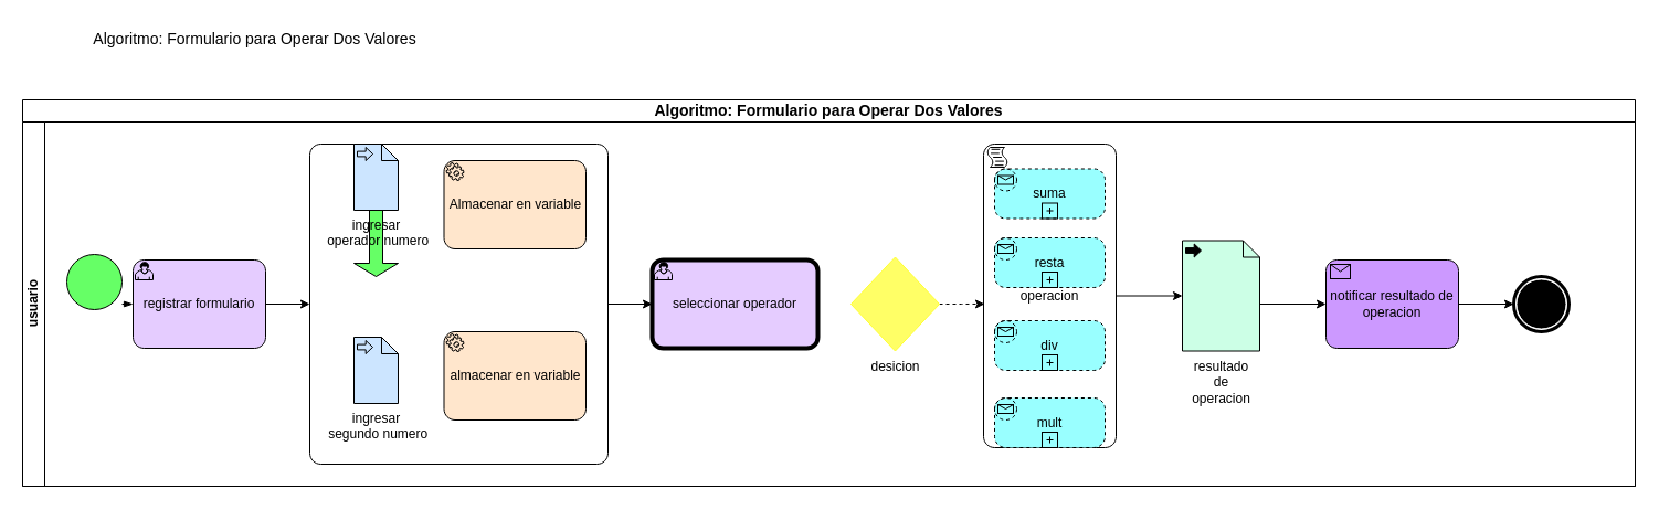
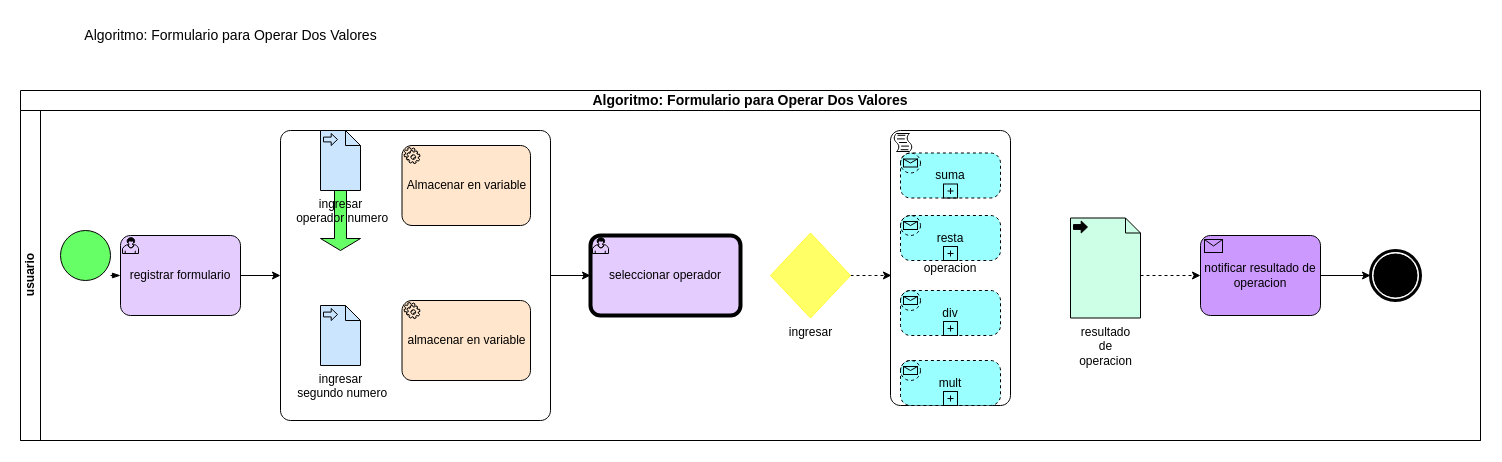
  <mxCell id="0" />
  <mxCell id="1" parent="0" />
  <mxCell id="2" value="&lt;font style=&quot;font-size: 14px;&quot;&gt;Algoritmo: Formulario para Operar Dos Valores&lt;/font&gt;" style="text;html=1;align=center;verticalAlign=middle;resizable=0;points=[];autosize=1;strokeColor=none;fillColor=none;" parent="1" vertex="1"><mxGeometry x="75" y="20" width="310" height="30" as="geometry" /></mxCell>
  <mxCell id="3" value="&lt;font style=&quot;font-size: 14px;&quot;&gt;Algoritmo: Formulario para Operar Dos Valores&lt;/font&gt;" style="swimlane;html=1;childLayout=stackLayout;resizeParent=1;resizeParentMax=0;horizontal=1;startSize=20;horizontalStack=0;whiteSpace=wrap;" parent="1" vertex="1"><mxGeometry x="20" y="90" width="1460" height="350" as="geometry" /></mxCell>
  <mxCell id="4" value="usuario" style="swimlane;html=1;startSize=20;horizontal=0;" parent="3" vertex="1"><mxGeometry y="20" width="1460" height="330" as="geometry" /></mxCell>
  <mxCell id="5" value="" style="points=[[0.145,0.145,0],[0.5,0,0],[0.855,0.145,0],[1,0.5,0],[0.855,0.855,0],[0.5,1,0],[0.145,0.855,0],[0,0.5,0]];shape=mxgraph.bpmn.event;html=1;verticalLabelPosition=bottom;labelBackgroundColor=#ffffff;verticalAlign=top;align=center;perimeter=ellipsePerimeter;outlineConnect=0;aspect=fixed;outline=standard;symbol=general;fillColor=#66FF66;" parent="4" vertex="1"><mxGeometry x="40" y="120" width="50" height="50" as="geometry" /></mxCell>
  <mxCell id="6" style="edgeStyle=orthogonalEdgeStyle;rounded=0;orthogonalLoop=1;jettySize=auto;html=1;exitX=1;exitY=0.5;exitDx=0;exitDy=0;exitPerimeter=0;entryX=0;entryY=0.5;entryDx=0;entryDy=0;entryPerimeter=0;" edge="1" parent="4" source="7" target="10"><mxGeometry relative="1" as="geometry" /></mxCell>
  <mxCell id="7" value="registrar formulario" style="points=[[0.25,0,0],[0.5,0,0],[0.75,0,0],[1,0.25,0],[1,0.5,0],[1,0.75,0],[0.75,1,0],[0.5,1,0],[0.25,1,0],[0,0.75,0],[0,0.5,0],[0,0.25,0]];shape=mxgraph.bpmn.task;whiteSpace=wrap;rectStyle=rounded;size=10;html=1;container=1;expand=0;collapsible=0;taskMarker=user;fillColor=#E5CCFF;" parent="4" vertex="1"><mxGeometry x="100" y="125" width="120" height="80" as="geometry" /></mxCell>
  <mxCell id="8" value="" style="edgeStyle=elbowEdgeStyle;fontSize=12;html=1;endArrow=blockThin;endFill=1;rounded=0;exitX=1;exitY=0.5;exitDx=0;exitDy=0;exitPerimeter=0;entryX=0;entryY=0.5;entryDx=0;entryDy=0;entryPerimeter=0;" parent="4" target="7" edge="1"><mxGeometry width="160" relative="1" as="geometry"><mxPoint x="90" y="165" as="sourcePoint" /><mxPoint x="120" y="230" as="targetPoint" /></mxGeometry></mxCell>
  <mxCell id="9" style="edgeStyle=orthogonalEdgeStyle;rounded=0;orthogonalLoop=1;jettySize=auto;html=1;" edge="1" parent="4" source="10" target="27"><mxGeometry relative="1" as="geometry" /></mxCell>
  <mxCell id="10" value="" style="points=[[0.25,0,0],[0.5,0,0],[0.75,0,0],[1,0.25,0],[1,0.5,0],[1,0.75,0],[0.75,1,0],[0.5,1,0],[0.25,1,0],[0,0.75,0],[0,0.5,0],[0,0.25,0]];shape=mxgraph.bpmn.task;whiteSpace=wrap;rectStyle=rounded;size=10;html=1;container=1;expand=0;collapsible=0;taskMarker=abstract;" parent="4" vertex="1"><mxGeometry x="260" y="20" width="270" height="290" as="geometry" /></mxCell>
  <mxCell id="11" value="Almacenar en variable" style="points=[[0.25,0,0],[0.5,0,0],[0.75,0,0],[1,0.25,0],[1,0.5,0],[1,0.75,0],[0.75,1,0],[0.5,1,0],[0.25,1,0],[0,0.75,0],[0,0.5,0],[0,0.25,0]];shape=mxgraph.bpmn.task;whiteSpace=wrap;rectStyle=rounded;size=10;html=1;container=1;expand=0;collapsible=0;taskMarker=service;fillColor=#FFE6CC;" vertex="1" parent="10"><mxGeometry x="121.5" y="15" width="128.5" height="80" as="geometry" /></mxCell>
  <mxCell id="12" value="almacenar en variable" style="points=[[0.25,0,0],[0.5,0,0],[0.75,0,0],[1,0.25,0],[1,0.5,0],[1,0.75,0],[0.75,1,0],[0.5,1,0],[0.25,1,0],[0,0.75,0],[0,0.5,0],[0,0.25,0]];shape=mxgraph.bpmn.task;whiteSpace=wrap;rectStyle=rounded;size=10;html=1;container=1;expand=0;collapsible=0;taskMarker=service;fillColor=#FFE6CC;" vertex="1" parent="10"><mxGeometry x="121.5" y="170" width="128.5" height="80" as="geometry" /></mxCell>
  <mxCell id="13" value="" style="shape=singleArrow;direction=south;whiteSpace=wrap;html=1;fillColor=#66FF66;" vertex="1" parent="4"><mxGeometry x="300" y="80" width="40" height="60" as="geometry" /></mxCell>
  <mxCell id="14" value="&lt;div&gt;ingresar&lt;/div&gt;&lt;div&gt;&amp;nbsp;operador numero&lt;/div&gt;" style="shape=mxgraph.bpmn.data;labelPosition=center;verticalLabelPosition=bottom;align=center;verticalAlign=top;size=15;html=1;bpmnTransferType=input;fillColor=#CCE5FF;" parent="4" vertex="1"><mxGeometry x="300" y="20" width="40" height="60" as="geometry" /></mxCell>
- <mxCell id="15" style="edgeStyle=orthogonalEdgeStyle;rounded=0;orthogonalLoop=1;jettySize=auto;html=1;exitX=0;exitY=0;exitDx=70;exitDy=57.5;exitPerimeter=0;entryX=0;entryY=0.5;entryDx=0;entryDy=0;entryPerimeter=0;" edge="1" parent="4" source="16" target="18"><mxGeometry relative="1" as="geometry" /></mxCell>
+ <mxCell id="15" style="edgeStyle=orthogonalEdgeStyle;rounded=0;orthogonalLoop=1;jettySize=auto;html=1;exitX=0;exitY=0;exitDx=70;exitDy=57.5;exitPerimeter=0;entryX=0;entryY=0.5;entryDx=0;entryDy=0;entryPerimeter=0;dashed=1;" edge="1" parent="4" source="16" target="18"><mxGeometry relative="1" as="geometry" /></mxCell>
  <mxCell id="16" value="&lt;div&gt;resultado&lt;/div&gt;&lt;div&gt;de&lt;/div&gt;&lt;div&gt;operacion&lt;br&gt;&lt;/div&gt;" style="shape=mxgraph.bpmn.data;labelPosition=center;verticalLabelPosition=bottom;align=center;verticalAlign=top;size=15;html=1;bpmnTransferType=output;fillColor=#CCFFE6;" parent="4" vertex="1"><mxGeometry x="1050" y="107.5" width="70" height="100" as="geometry" /></mxCell>
  <mxCell id="17" style="edgeStyle=orthogonalEdgeStyle;rounded=0;orthogonalLoop=1;jettySize=auto;html=1;entryX=0;entryY=0.5;entryDx=0;entryDy=0;entryPerimeter=0;" edge="1" parent="4" source="18" target="19"><mxGeometry relative="1" as="geometry" /></mxCell>
  <mxCell id="18" value="notificar resultado de operacion" style="points=[[0.25,0,0],[0.5,0,0],[0.75,0,0],[1,0.25,0],[1,0.5,0],[1,0.75,0],[0.75,1,0],[0.5,1,0],[0.25,1,0],[0,0.75,0],[0,0.5,0],[0,0.25,0]];shape=mxgraph.bpmn.task;whiteSpace=wrap;rectStyle=rounded;size=10;html=1;container=1;expand=0;collapsible=0;taskMarker=receive;fillColor=#CC99FF;" parent="4" vertex="1"><mxGeometry x="1180" y="125" width="120" height="80" as="geometry" /></mxCell>
  <mxCell id="19" value="" style="points=[[0.145,0.145,0],[0.5,0,0],[0.855,0.145,0],[1,0.5,0],[0.855,0.855,0],[0.5,1,0],[0.145,0.855,0],[0,0.5,0]];shape=mxgraph.bpmn.event;html=1;verticalLabelPosition=bottom;labelBackgroundColor=#ffffff;verticalAlign=top;align=center;perimeter=ellipsePerimeter;outlineConnect=0;aspect=fixed;outline=end;symbol=terminate;" parent="4" vertex="1"><mxGeometry x="1350" y="140" width="50" height="50" as="geometry" /></mxCell>
  <mxCell id="20" value="&lt;div&gt;ingresar&lt;/div&gt;&lt;div&gt;&amp;nbsp;segundo numero&lt;/div&gt;" style="shape=mxgraph.bpmn.data;labelPosition=center;verticalLabelPosition=bottom;align=center;verticalAlign=top;size=15;html=1;bpmnTransferType=input;fillColor=#CCE5FF;" parent="4" vertex="1"><mxGeometry x="300" y="195" width="40" height="60" as="geometry" /></mxCell>
- <mxCell id="21" style="edgeStyle=orthogonalEdgeStyle;rounded=0;orthogonalLoop=1;jettySize=auto;html=1;entryX=0;entryY=0.5;entryDx=0;entryDy=0;entryPerimeter=0;" edge="1" parent="4" source="22" target="16"><mxGeometry relative="1" as="geometry" /></mxCell>
  <mxCell id="22" value="operacion" style="points=[[0.25,0,0],[0.5,0,0],[0.75,0,0],[1,0.25,0],[1,0.5,0],[1,0.75,0],[0.75,1,0],[0.5,1,0],[0.25,1,0],[0,0.75,0],[0,0.5,0],[0,0.25,0]];shape=mxgraph.bpmn.task;whiteSpace=wrap;rectStyle=rounded;size=10;html=1;container=1;expand=0;collapsible=0;taskMarker=script;" parent="4" vertex="1"><mxGeometry x="870" y="20" width="120" height="275" as="geometry" /></mxCell>
  <mxCell id="23" value="suma" style="points=[[0.25,0,0],[0.5,0,0],[0.75,0,0],[1,0.25,0],[1,0.5,0],[1,0.75,0],[0.75,1,0],[0.5,1,0],[0.25,1,0],[0,0.75,0],[0,0.5,0],[0,0.25,0]];shape=mxgraph.bpmn.task;whiteSpace=wrap;rectStyle=rounded;size=10;html=1;container=1;expand=0;collapsible=0;taskMarker=abstract;bpmnShapeType=subprocess;isLoopSub=1;outline=eventNonint;symbol=message;fillColor=#99FFFF;" parent="22" vertex="1"><mxGeometry x="10" y="22.5" width="100" height="45" as="geometry" /></mxCell>
  <mxCell id="24" value="mult" style="points=[[0.25,0,0],[0.5,0,0],[0.75,0,0],[1,0.25,0],[1,0.5,0],[1,0.75,0],[0.75,1,0],[0.5,1,0],[0.25,1,0],[0,0.75,0],[0,0.5,0],[0,0.25,0]];shape=mxgraph.bpmn.task;whiteSpace=wrap;rectStyle=rounded;size=10;html=1;container=1;expand=0;collapsible=0;taskMarker=abstract;bpmnShapeType=subprocess;isLoopSub=1;outline=eventNonint;symbol=message;fillColor=#99FFFF;" parent="22" vertex="1"><mxGeometry x="10" y="230" width="100" height="45" as="geometry" /></mxCell>
  <mxCell id="25" value="div" style="points=[[0.25,0,0],[0.5,0,0],[0.75,0,0],[1,0.25,0],[1,0.5,0],[1,0.75,0],[0.75,1,0],[0.5,1,0],[0.25,1,0],[0,0.75,0],[0,0.5,0],[0,0.25,0]];shape=mxgraph.bpmn.task;whiteSpace=wrap;rectStyle=rounded;size=10;html=1;container=1;expand=0;collapsible=0;taskMarker=abstract;bpmnShapeType=subprocess;isLoopSub=1;outline=eventNonint;symbol=message;fillColor=#99FFFF;" parent="22" vertex="1"><mxGeometry x="10" y="160" width="100" height="45" as="geometry" /></mxCell>
  <mxCell id="26" value="resta" style="points=[[0.25,0,0],[0.5,0,0],[0.75,0,0],[1,0.25,0],[1,0.5,0],[1,0.75,0],[0.75,1,0],[0.5,1,0],[0.25,1,0],[0,0.75,0],[0,0.5,0],[0,0.25,0]];shape=mxgraph.bpmn.task;whiteSpace=wrap;rectStyle=rounded;size=10;html=1;container=1;expand=0;collapsible=0;taskMarker=abstract;bpmnShapeType=subprocess;isLoopSub=1;outline=eventNonint;symbol=message;fillColor=#99FFFF;" parent="22" vertex="1"><mxGeometry x="10" y="85" width="100" height="45" as="geometry" /></mxCell>
  <mxCell id="27" value="seleccionar operador" style="points=[[0.25,0,0],[0.5,0,0],[0.75,0,0],[1,0.25,0],[1,0.5,0],[1,0.75,0],[0.75,1,0],[0.5,1,0],[0.25,1,0],[0,0.75,0],[0,0.5,0],[0,0.25,0]];shape=mxgraph.bpmn.task;whiteSpace=wrap;rectStyle=rounded;size=10;html=1;container=1;expand=0;collapsible=0;bpmnShapeType=call;taskMarker=user;fillColor=#E5CCFF;" vertex="1" parent="4"><mxGeometry x="570" y="125" width="150" height="80" as="geometry" /></mxCell>
  <mxCell id="28" style="edgeStyle=orthogonalEdgeStyle;rounded=0;orthogonalLoop=1;jettySize=auto;html=1;exitX=1;exitY=0.5;exitDx=0;exitDy=0;exitPerimeter=0;entryX=0.008;entryY=0.527;entryDx=0;entryDy=0;entryPerimeter=0;dashed=1;" edge="1" parent="4" source="29" target="22"><mxGeometry relative="1" as="geometry" /></mxCell>
- <mxCell id="29" value="desicion" style="points=[[0.25,0.25,0],[0.5,0,0],[0.75,0.25,0],[1,0.5,0],[0.75,0.75,0],[0.5,1,0],[0.25,0.75,0],[0,0.5,0]];shape=mxgraph.bpmn.gateway2;html=1;verticalLabelPosition=bottom;labelBackgroundColor=#ffffff;verticalAlign=top;align=center;perimeter=rhombusPerimeter;outlineConnect=0;outline=none;symbol=none;strokeColor=#FFFF33;fillColor=#FFFF66;" vertex="1" parent="4"><mxGeometry x="750" y="122.5" width="80" height="85" as="geometry" /></mxCell>
+ <mxCell id="29" value="ingresar" style="points=[[0.25,0.25,0],[0.5,0,0],[0.75,0.25,0],[1,0.5,0],[0.75,0.75,0],[0.5,1,0],[0.25,0.75,0],[0,0.5,0]];shape=mxgraph.bpmn.gateway2;html=1;verticalLabelPosition=bottom;labelBackgroundColor=#ffffff;verticalAlign=top;align=center;perimeter=rhombusPerimeter;outlineConnect=0;outline=none;symbol=none;strokeColor=#FFFF33;fillColor=#FFFF66;" vertex="1" parent="4"><mxGeometry x="750" y="122.5" width="80" height="85" as="geometry" /></mxCell>
